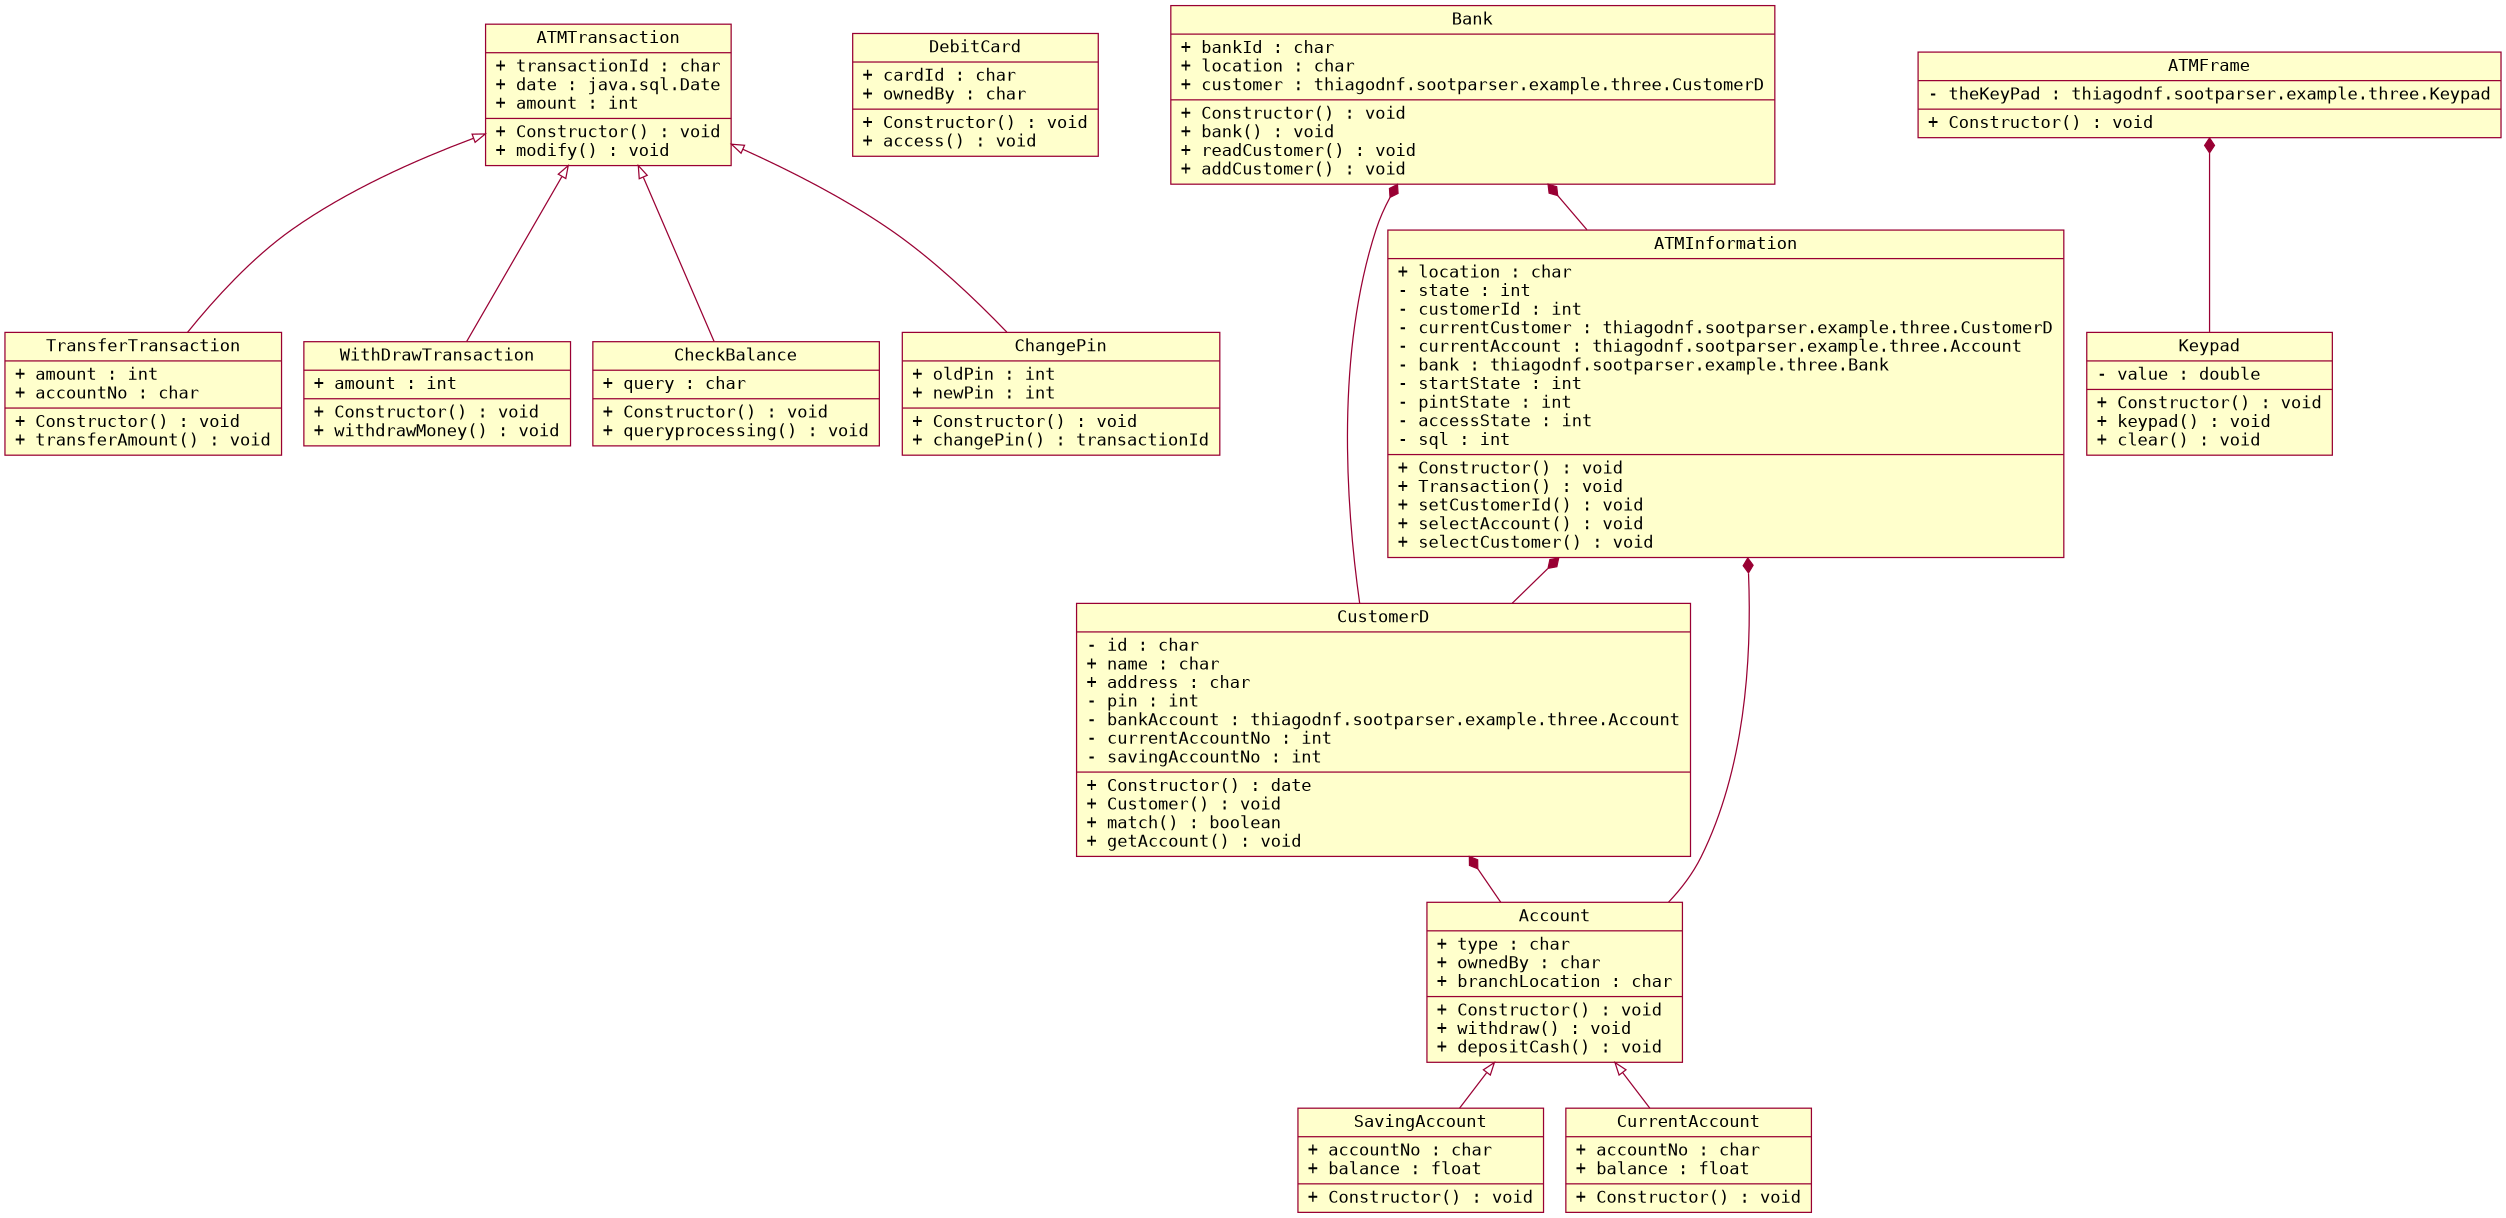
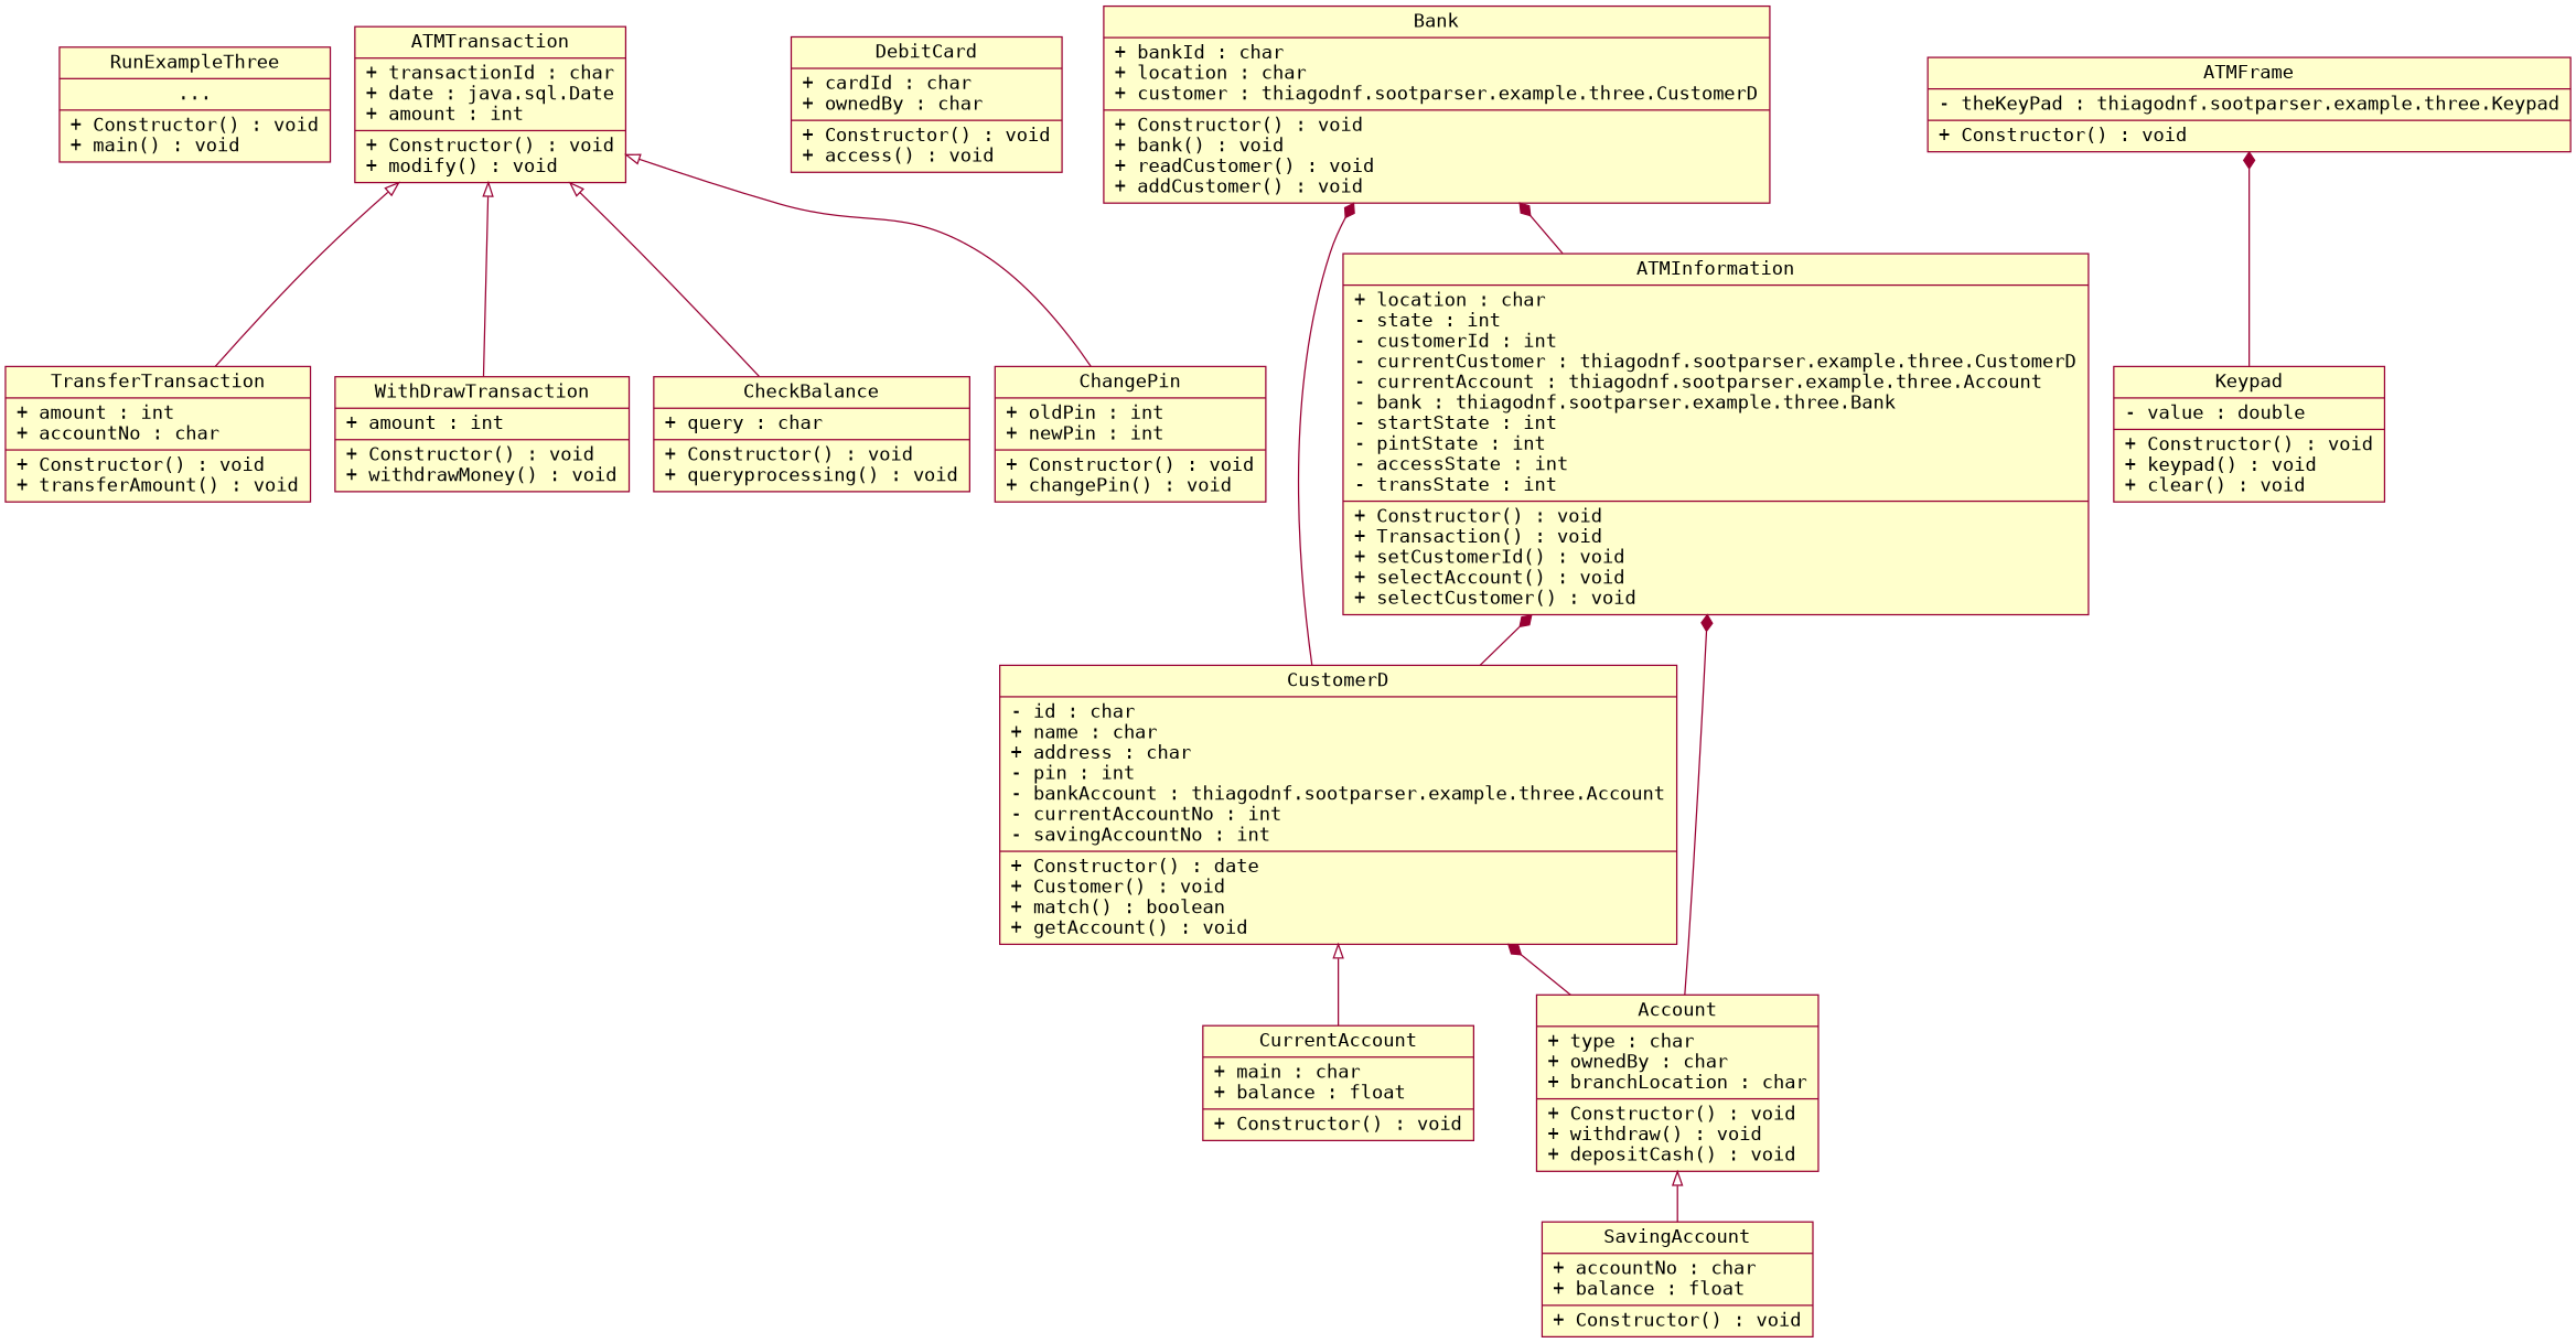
  digraph {
    fontname="DejaVu Sans Mono"
    node [color="#990033" fillcolor="#ffffcc" fontname="DejaVu Sans Mono" shape=record style=filled]
    edge [arrowtail=diamond color="#990033" dir=back fontname="DejaVu Sans Mono"]
+   n1 [label="{RunExampleThree|...|+ Constructor() : void\l+ main() : void\l}"]
    n2 [label="{TransferTransaction|+ amount : int\l+ accountNo : char\l|+ Constructor() : void\l+ transferAmount() : void\l}"]
    n3 [label="{DebitCard|+ cardId : char\l+ ownedBy : char\l|+ Constructor() : void\l+ access() : void\l}"]
    n4 [label="{CustomerD|- id : char\l+ name : char\l+ address : char\l- pin : int\l- bankAccount : thiagodnf.sootparser.example.three.Account\l- currentAccountNo : int\l- savingAccountNo : int\l|+ Constructor() : date\l+ Customer() : void\l+ match() : boolean\l+ getAccount() : void\l}"]
    n5 [label="{Account|+ type : char\l+ ownedBy : char\l+ branchLocation : char\l|+ Constructor() : void\l+ withdraw() : void\l+ depositCash() : void\l}"]
    n6 [label="{SavingAccount|+ accountNo : char\l+ balance : float\l|+ Constructor() : void\l}"]
-   n7 [label="{CurrentAccount|+ accountNo : char\l+ balance : float\l|+ Constructor() : void\l}"]
+   n7 [label="{CurrentAccount|+ main : char\l+ balance : float\l|+ Constructor() : void\l}"]
    n8 [label="{Bank|+ bankId : char\l+ location : char\l+ customer : thiagodnf.sootparser.example.three.CustomerD\l|+ Constructor() : void\l+ bank() : void\l+ readCustomer() : void\l+ addCustomer() : void\l}"]
-   n9 [label="{ATMInformation|+ location : char\l- state : int\l- customerId : int\l- currentCustomer : thiagodnf.sootparser.example.three.CustomerD\l- currentAccount : thiagodnf.sootparser.example.three.Account\l- bank : thiagodnf.sootparser.example.three.Bank\l- startState : int\l- pintState : int\l- accessState : int\l- sql : int\l|+ Constructor() : void\l+ Transaction() : void\l+ setCustomerId() : void\l+ selectAccount() : void\l+ selectCustomer() : void\l}"]
+   n9 [label="{ATMInformation|+ location : char\l- state : int\l- customerId : int\l- currentCustomer : thiagodnf.sootparser.example.three.CustomerD\l- currentAccount : thiagodnf.sootparser.example.three.Account\l- bank : thiagodnf.sootparser.example.three.Bank\l- startState : int\l- pintState : int\l- accessState : int\l- transState : int\l|+ Constructor() : void\l+ Transaction() : void\l+ setCustomerId() : void\l+ selectAccount() : void\l+ selectCustomer() : void\l}"]
    n10 [label="{WithDrawTransaction|+ amount : int\l|+ Constructor() : void\l+ withdrawMoney() : void\l}"]
    n11 [label="{CheckBalance|+ query : char\l|+ Constructor() : void\l+ queryprocessing() : void\l}"]
    n12 [label="{Keypad|- value : double\l|+ Constructor() : void\l+ keypad() : void\l+ clear() : void\l}"]
    n13 [label="{ATMFrame|- theKeyPad : thiagodnf.sootparser.example.three.Keypad\l|+ Constructor() : void\l}"]
    n14 [label="{ATMTransaction|+ transactionId : char\l+ date : java.sql.Date\l+ amount : int\l|+ Constructor() : void\l+ modify() : void\l}"]
-   n15 [label="{ChangePin|+ oldPin : int\l+ newPin : int\l|+ Constructor() : void\l+ changePin() : transactionId\l}"]
+   n15 [label="{ChangePin|+ oldPin : int\l+ newPin : int\l|+ Constructor() : void\l+ changePin() : void\l}"]
    n4 -> n5
    n5 -> n6 [arrowtail=empty]
-   n5 -> n7 [arrowtail=empty]
+   n4 -> n7 [arrowtail=empty]
    n8 -> n4
    n8 -> n9
    n9 -> n4
    n9 -> n5
    n13 -> n12
    n14 -> n2 [arrowtail=empty]
    n14 -> n10 [arrowtail=empty]
    n14 -> n11 [arrowtail=empty]
    n14 -> n15 [arrowtail=empty]
  }
